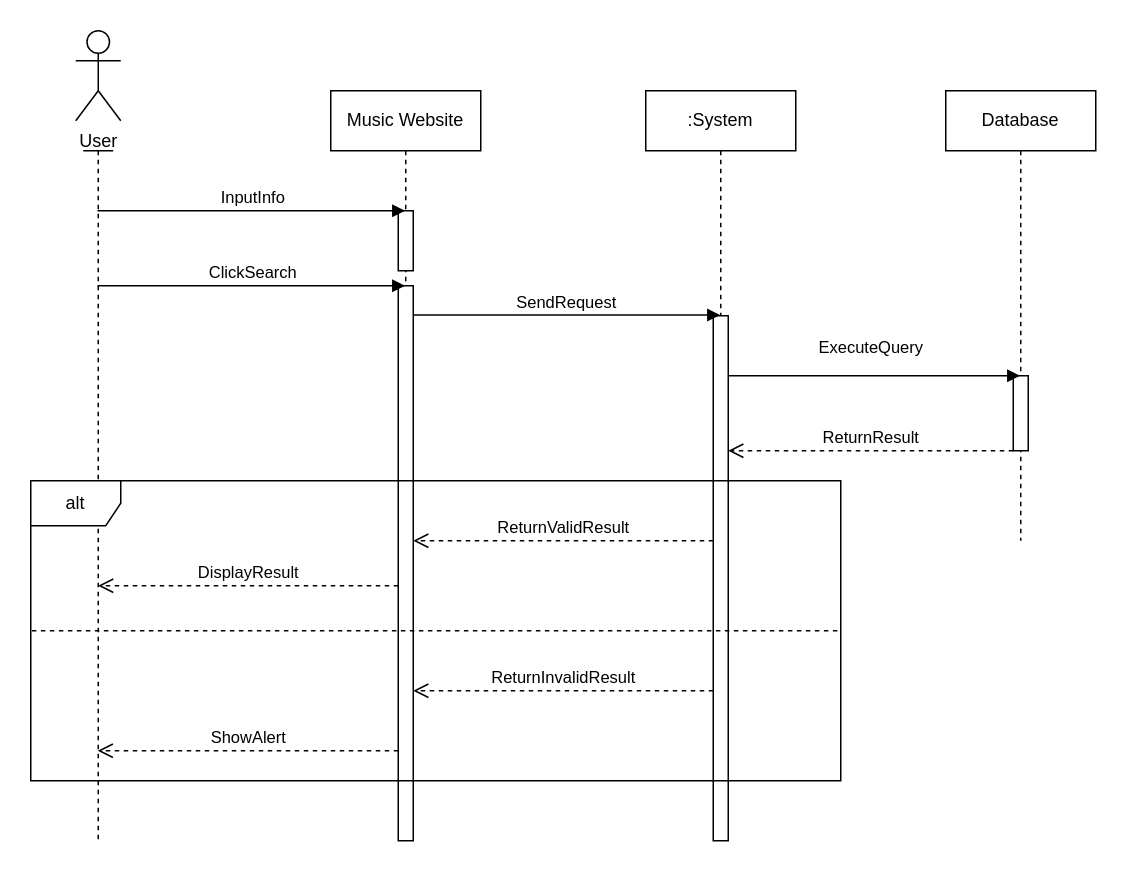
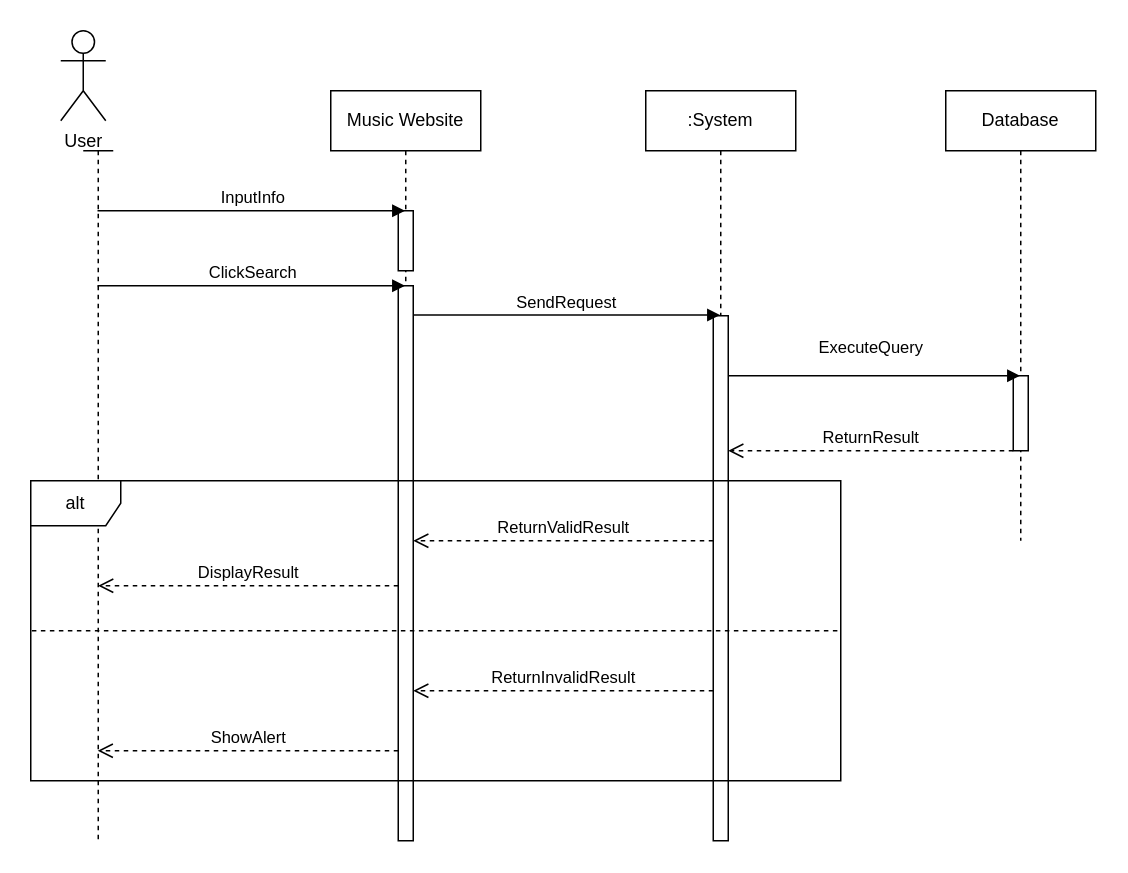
  <mxCell id="0" />
  <mxCell id="1" parent="0" />
- <mxCell id="2" value="User" style="shape=umlActor;verticalLabelPosition=bottom;verticalAlign=top;html=1;" vertex="1" parent="1"><mxGeometry x="50" y="20" width="30" height="60" as="geometry" /></mxCell>
+ <mxCell id="2" value="User" style="shape=umlActor;verticalLabelPosition=bottom;verticalAlign=top;html=1;" vertex="1" parent="1"><mxGeometry x="40" y="20" width="30" height="60" as="geometry" /></mxCell>
  <mxCell id="3" value="" style="shape=umlLifeline;perimeter=lifelinePerimeter;whiteSpace=wrap;html=1;container=1;dropTarget=0;collapsible=0;recursiveResize=0;outlineConnect=0;portConstraint=eastwest;newEdgeStyle={&quot;curved&quot;:0,&quot;rounded&quot;:0};participant=umlActor;size=0;" vertex="1" parent="1"><mxGeometry x="55" y="100" width="20" height="460" as="geometry" /></mxCell>
  <mxCell id="4" value="Music Website" style="shape=umlLifeline;perimeter=lifelinePerimeter;whiteSpace=wrap;html=1;container=1;dropTarget=0;collapsible=0;recursiveResize=0;outlineConnect=0;portConstraint=eastwest;newEdgeStyle={&quot;curved&quot;:0,&quot;rounded&quot;:0};" vertex="1" parent="1"><mxGeometry x="220" y="60" width="100" height="500" as="geometry" /></mxCell>
  <mxCell id="5" value="" style="html=1;points=[[0,0,0,0,5],[0,1,0,0,-5],[1,0,0,0,5],[1,1,0,0,-5]];perimeter=orthogonalPerimeter;outlineConnect=0;targetShapes=umlLifeline;portConstraint=eastwest;newEdgeStyle={&quot;curved&quot;:0,&quot;rounded&quot;:0};" vertex="1" parent="4"><mxGeometry x="45" y="80" width="10" height="40" as="geometry" /></mxCell>
  <mxCell id="6" value="" style="html=1;points=[[0,0,0,0,5],[0,1,0,0,-5],[1,0,0,0,5],[1,1,0,0,-5]];perimeter=orthogonalPerimeter;outlineConnect=0;targetShapes=umlLifeline;portConstraint=eastwest;newEdgeStyle={&quot;curved&quot;:0,&quot;rounded&quot;:0};" vertex="1" parent="4"><mxGeometry x="45" y="130" width="10" height="370" as="geometry" /></mxCell>
  <mxCell id="7" value="InputInfo" style="html=1;verticalAlign=bottom;endArrow=block;curved=0;rounded=0;" edge="1" parent="1" target="4"><mxGeometry width="80" relative="1" as="geometry"><mxPoint x="64.5" y="140" as="sourcePoint" /><mxPoint x="270" y="140" as="targetPoint" /></mxGeometry></mxCell>
  <mxCell id="8" value=":System" style="shape=umlLifeline;perimeter=lifelinePerimeter;whiteSpace=wrap;html=1;container=1;dropTarget=0;collapsible=0;recursiveResize=0;outlineConnect=0;portConstraint=eastwest;newEdgeStyle={&quot;curved&quot;:0,&quot;rounded&quot;:0};" vertex="1" parent="1"><mxGeometry x="430" y="60" width="100" height="500" as="geometry" /></mxCell>
  <mxCell id="9" value="" style="html=1;points=[[0,0,0,0,5],[0,1,0,0,-5],[1,0,0,0,5],[1,1,0,0,-5]];perimeter=orthogonalPerimeter;outlineConnect=0;targetShapes=umlLifeline;portConstraint=eastwest;newEdgeStyle={&quot;curved&quot;:0,&quot;rounded&quot;:0};" vertex="1" parent="8"><mxGeometry x="45" y="150" width="10" height="350" as="geometry" /></mxCell>
  <mxCell id="10" value="Database" style="shape=umlLifeline;perimeter=lifelinePerimeter;whiteSpace=wrap;html=1;container=1;dropTarget=0;collapsible=0;recursiveResize=0;outlineConnect=0;portConstraint=eastwest;newEdgeStyle={&quot;curved&quot;:0,&quot;rounded&quot;:0};" vertex="1" parent="1"><mxGeometry x="630" y="60" width="100" height="300" as="geometry" /></mxCell>
  <mxCell id="11" value="" style="html=1;points=[[0,0,0,0,5],[0,1,0,0,-5],[1,0,0,0,5],[1,1,0,0,-5]];perimeter=orthogonalPerimeter;outlineConnect=0;targetShapes=umlLifeline;portConstraint=eastwest;newEdgeStyle={&quot;curved&quot;:0,&quot;rounded&quot;:0};" vertex="1" parent="10"><mxGeometry x="45" y="190" width="10" height="50" as="geometry" /></mxCell>
  <mxCell id="12" value="ClickSearch" style="html=1;verticalAlign=bottom;endArrow=block;curved=0;rounded=0;" edge="1" parent="1"><mxGeometry width="80" relative="1" as="geometry"><mxPoint x="64.5" y="190" as="sourcePoint" /><mxPoint x="269.5" y="190" as="targetPoint" /></mxGeometry></mxCell>
  <mxCell id="13" value="SendRequest" style="html=1;verticalAlign=bottom;endArrow=block;curved=0;rounded=0;" edge="1" parent="1"><mxGeometry x="-0.002" width="80" relative="1" as="geometry"><mxPoint x="275" y="209.5" as="sourcePoint" /><mxPoint x="479.5" y="209.5" as="targetPoint" /><mxPoint as="offset" /></mxGeometry></mxCell>
  <mxCell id="14" value="ExecuteQuery" style="html=1;verticalAlign=bottom;endArrow=block;curved=0;rounded=0;" edge="1" parent="1"><mxGeometry x="-0.023" y="10" width="80" relative="1" as="geometry"><mxPoint x="485" y="250" as="sourcePoint" /><mxPoint x="679.5" y="250" as="targetPoint" /><mxPoint as="offset" /></mxGeometry></mxCell>
  <mxCell id="15" value="ReturnResult" style="html=1;verticalAlign=bottom;endArrow=open;dashed=1;endSize=8;curved=0;rounded=0;" edge="1" parent="1"><mxGeometry relative="1" as="geometry"><mxPoint x="675" y="300" as="sourcePoint" /><mxPoint x="485" y="300" as="targetPoint" /></mxGeometry></mxCell>
  <mxCell id="16" value="ReturnValidResult" style="html=1;verticalAlign=bottom;endArrow=open;dashed=1;endSize=8;curved=0;rounded=0;" edge="1" parent="1"><mxGeometry relative="1" as="geometry"><mxPoint x="475" y="360" as="sourcePoint" /><mxPoint x="275" y="360" as="targetPoint" /><mxPoint as="offset" /></mxGeometry></mxCell>
  <mxCell id="17" value="ReturnInvalidResult" style="html=1;verticalAlign=bottom;endArrow=open;dashed=1;endSize=8;curved=0;rounded=0;" edge="1" parent="1"><mxGeometry relative="1" as="geometry"><mxPoint x="475" y="460" as="sourcePoint" /><mxPoint x="275" y="460" as="targetPoint" /><mxPoint as="offset" /></mxGeometry></mxCell>
  <mxCell id="18" value="alt" style="shape=umlFrame;whiteSpace=wrap;html=1;pointerEvents=0;" vertex="1" parent="1"><mxGeometry x="20" y="320" width="540" height="200" as="geometry" /></mxCell>
  <mxCell id="19" value="" style="endArrow=none;dashed=1;html=1;rounded=0;exitX=0;exitY=0.347;exitDx=0;exitDy=0;exitPerimeter=0;" edge="1" parent="1"><mxGeometry width="50" height="50" relative="1" as="geometry"><mxPoint x="20.75" y="420" as="sourcePoint" /><mxPoint x="560" y="420" as="targetPoint" /></mxGeometry></mxCell>
  <mxCell id="20" value="DisplayResult" style="html=1;verticalAlign=bottom;endArrow=open;dashed=1;endSize=8;curved=0;rounded=0;" edge="1" parent="1"><mxGeometry relative="1" as="geometry"><mxPoint x="265" y="390" as="sourcePoint" /><mxPoint x="64.929" y="390" as="targetPoint" /><mxPoint as="offset" /></mxGeometry></mxCell>
  <mxCell id="21" value="ShowAlert" style="html=1;verticalAlign=bottom;endArrow=open;dashed=1;endSize=8;curved=0;rounded=0;" edge="1" parent="1"><mxGeometry x="-0.002" relative="1" as="geometry"><mxPoint x="265" y="500" as="sourcePoint" /><mxPoint x="64.667" y="500" as="targetPoint" /><mxPoint as="offset" /></mxGeometry></mxCell>
